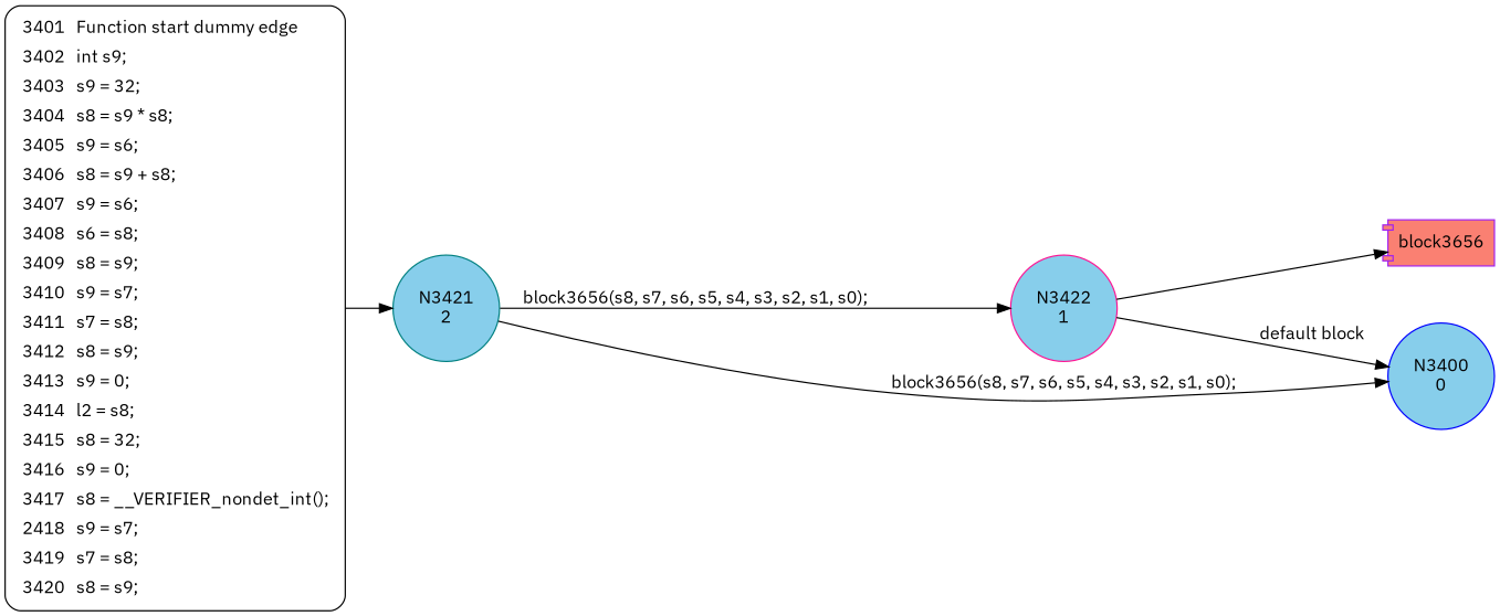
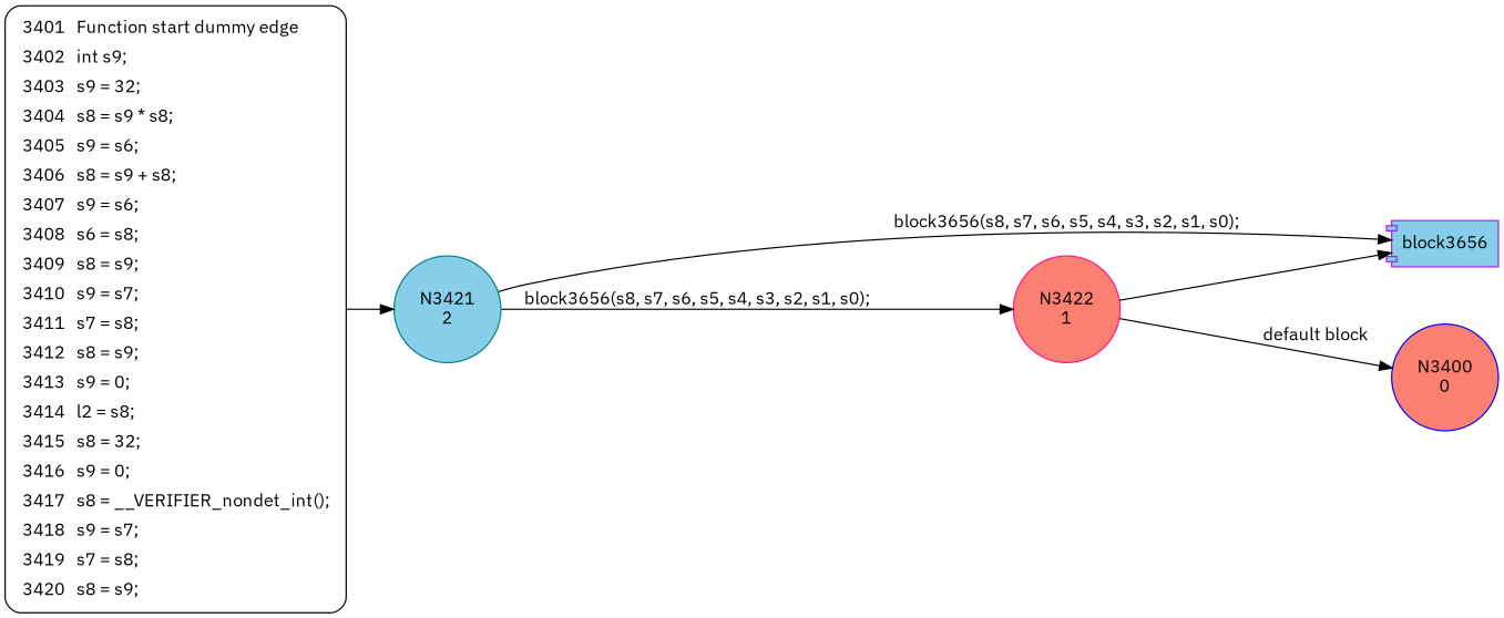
  digraph {
    fontname="IBM Plex Sans"
    rankdir=LR
    node [fillcolor=skyblue fontname="IBM Plex Sans" shape=circle style=filled]
    edge [fontname="IBM Plex Sans"]
    n1 [color=teal label="N3421\n2"]
-   n2 [color=deeppink label="N3422\n1"]
-   n3 [color=purple fillcolor=salmon label=block3656 shape=component]
-   n4 [color=blue label="N3400\n0"]
-   n5 [fillcolor=white label=<<table border="0" cellborder="0" cellpadding="3" bgcolor="white"><tr><td align="right">3401</td><td align="left">Function start dummy edge</td></tr><tr><td align="right">3402</td><td align="left">int s9;</td></tr><tr><td align="right">3403</td><td align="left">s9 = 32;</td></tr><tr><td align="right">3404</td><td align="left">s8 = s9 * s8;</td></tr><tr><td align="right">3405</td><td align="left">s9 = s6;</td></tr><tr><td align="right">3406</td><td align="left">s8 = s9 + s8;</td></tr><tr><td align="right">3407</td><td align="left">s9 = s6;</td></tr><tr><td align="right">3408</td><td align="left">s6 = s8;</td></tr><tr><td align="right">3409</td><td align="left">s8 = s9;</td></tr><tr><td align="right">3410</td><td align="left">s9 = s7;</td></tr><tr><td align="right">3411</td><td align="left">s7 = s8;</td></tr><tr><td align="right">3412</td><td align="left">s8 = s9;</td></tr><tr><td align="right">3413</td><td align="left">s9 = 0;</td></tr><tr><td align="right">3414</td><td align="left">l2 = s8;</td></tr><tr><td align="right">3415</td><td align="left">s8 = 32;</td></tr><tr><td align="right">3416</td><td align="left">s9 = 0;</td></tr><tr><td align="right">3417</td><td align="left">s8 = __VERIFIER_nondet_int();</td></tr><tr><td align="right">2418</td><td align="left">s9 = s7;</td></tr><tr><td align="right">3419</td><td align="left">s7 = s8;</td></tr><tr><td align="right">3420</td><td align="left">s8 = s9;</td></tr></table>> penwidth=1 shape=Mrecord style="filled,bold"]
+   n2 [color=deeppink fillcolor=salmon label="N3422\n1"]
+   n3 [color=purple label=block3656 shape=component]
+   n4 [color=blue fillcolor=salmon label="N3400\n0"]
+   n5 [fillcolor=white label=<<table border="0" cellborder="0" cellpadding="3" bgcolor="white"><tr><td align="right">3401</td><td align="left">Function start dummy edge</td></tr><tr><td align="right">3402</td><td align="left">int s9;</td></tr><tr><td align="right">3403</td><td align="left">s9 = 32;</td></tr><tr><td align="right">3404</td><td align="left">s8 = s9 * s8;</td></tr><tr><td align="right">3405</td><td align="left">s9 = s6;</td></tr><tr><td align="right">3406</td><td align="left">s8 = s9 + s8;</td></tr><tr><td align="right">3407</td><td align="left">s9 = s6;</td></tr><tr><td align="right">3408</td><td align="left">s6 = s8;</td></tr><tr><td align="right">3409</td><td align="left">s8 = s9;</td></tr><tr><td align="right">3410</td><td align="left">s9 = s7;</td></tr><tr><td align="right">3411</td><td align="left">s7 = s8;</td></tr><tr><td align="right">3412</td><td align="left">s8 = s9;</td></tr><tr><td align="right">3413</td><td align="left">s9 = 0;</td></tr><tr><td align="right">3414</td><td align="left">l2 = s8;</td></tr><tr><td align="right">3415</td><td align="left">s8 = 32;</td></tr><tr><td align="right">3416</td><td align="left">s9 = 0;</td></tr><tr><td align="right">3417</td><td align="left">s8 = __VERIFIER_nondet_int();</td></tr><tr><td align="right">3418</td><td align="left">s9 = s7;</td></tr><tr><td align="right">3419</td><td align="left">s7 = s8;</td></tr><tr><td align="right">3420</td><td align="left">s8 = s9;</td></tr></table>> penwidth=1 shape=Mrecord style="filled,bold"]
    n1 -> n2 [label="block3656(s8, s7, s6, s5, s4, s3, s2, s1, s0);"]
-   n1 -> n4 [label="block3656(s8, s7, s6, s5, s4, s3, s2, s1, s0);"]
+   n1 -> n3 [label="block3656(s8, s7, s6, s5, s4, s3, s2, s1, s0);"]
    n2 -> n3
    n2 -> n4 [label="default block"]
    n5 -> n1
  }
